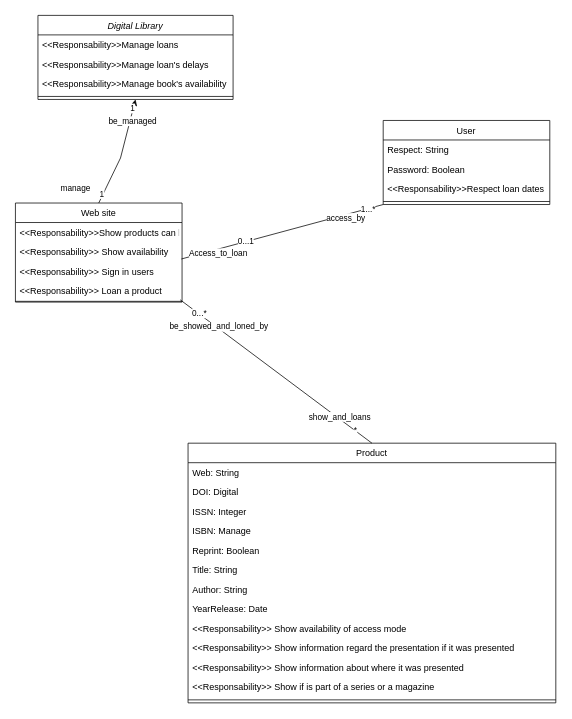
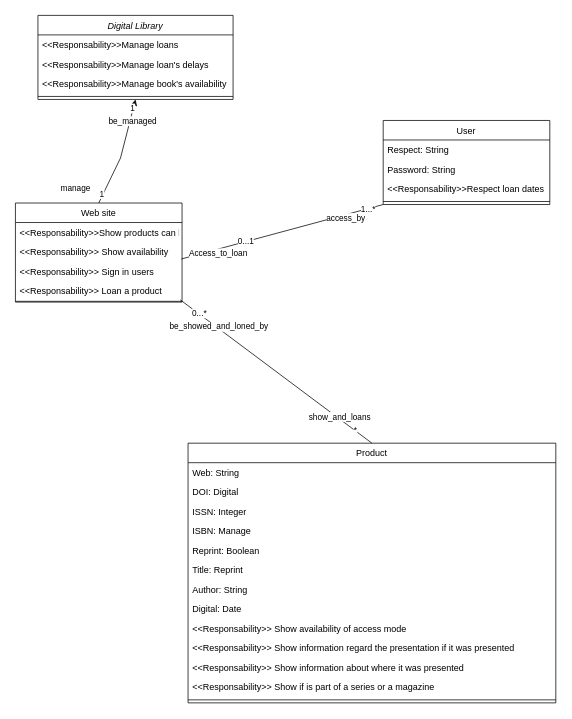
  <mxCell id="0" />
  <mxCell id="1" parent="0" />
  <mxCell id="2" value="Digital Library" style="swimlane;fontStyle=2;align=center;verticalAlign=top;childLayout=stackLayout;horizontal=1;startSize=26;horizontalStack=0;resizeParent=1;resizeLast=0;collapsible=1;marginBottom=0;rounded=0;shadow=0;strokeWidth=1;" parent="1" vertex="1"><mxGeometry x="50" y="20" width="260" height="112" as="geometry"><mxRectangle x="230" y="140" width="160" height="26" as="alternateBounds" /></mxGeometry></mxCell>
  <mxCell id="3" value="&lt;&lt;Responsability&gt;&gt;Manage loans" style="text;align=left;verticalAlign=top;spacingLeft=4;spacingRight=4;overflow=hidden;rotatable=0;points=[[0,0.5],[1,0.5]];portConstraint=eastwest;" parent="2" vertex="1"><mxGeometry y="26" width="260" height="26" as="geometry" /></mxCell>
  <mxCell id="4" value="&lt;&lt;Responsability&gt;&gt;Manage loan's delays " style="text;align=left;verticalAlign=top;spacingLeft=4;spacingRight=4;overflow=hidden;rotatable=0;points=[[0,0.5],[1,0.5]];portConstraint=eastwest;rounded=0;shadow=0;html=0;" parent="2" vertex="1"><mxGeometry y="52" width="260" height="26" as="geometry" /></mxCell>
  <mxCell id="5" value="&lt;&lt;Responsability&gt;&gt;Manage book's availability" style="text;align=left;verticalAlign=top;spacingLeft=4;spacingRight=4;overflow=hidden;rotatable=0;points=[[0,0.5],[1,0.5]];portConstraint=eastwest;rounded=0;shadow=0;html=0;" parent="2" vertex="1"><mxGeometry y="78" width="260" height="26" as="geometry" /></mxCell>
  <mxCell id="6" value="" style="line;html=1;strokeWidth=1;align=left;verticalAlign=middle;spacingTop=-1;spacingLeft=3;spacingRight=3;rotatable=0;labelPosition=right;points=[];portConstraint=eastwest;" parent="2" vertex="1"><mxGeometry y="104" width="260" height="8" as="geometry" /></mxCell>
  <mxCell id="7" value="Product" style="swimlane;fontStyle=0;align=center;verticalAlign=top;childLayout=stackLayout;horizontal=1;startSize=26;horizontalStack=0;resizeParent=1;resizeLast=0;collapsible=1;marginBottom=0;rounded=0;shadow=0;strokeWidth=1;" parent="1" vertex="1"><mxGeometry x="250" y="590" width="490" height="346" as="geometry"><mxRectangle x="130" y="380" width="160" height="26" as="alternateBounds" /></mxGeometry></mxCell>
  <mxCell id="8" value="Web: String" style="text;align=left;verticalAlign=top;spacingLeft=4;spacingRight=4;overflow=hidden;rotatable=0;points=[[0,0.5],[1,0.5]];portConstraint=eastwest;" parent="7" vertex="1"><mxGeometry y="26" width="490" height="26" as="geometry" /></mxCell>
  <mxCell id="9" value="DOI: Digital" style="text;align=left;verticalAlign=top;spacingLeft=4;spacingRight=4;overflow=hidden;rotatable=0;points=[[0,0.5],[1,0.5]];portConstraint=eastwest;rounded=0;shadow=0;html=0;" parent="7" vertex="1"><mxGeometry y="52" width="490" height="26" as="geometry" /></mxCell>
  <mxCell id="10" value="ISSN: Integer" style="text;align=left;verticalAlign=top;spacingLeft=4;spacingRight=4;overflow=hidden;rotatable=0;points=[[0,0.5],[1,0.5]];portConstraint=eastwest;rounded=0;shadow=0;html=0;" vertex="1" parent="7"><mxGeometry y="78" width="490" height="26" as="geometry" /></mxCell>
  <mxCell id="11" value="ISBN: Manage" style="text;align=left;verticalAlign=top;spacingLeft=4;spacingRight=4;overflow=hidden;rotatable=0;points=[[0,0.5],[1,0.5]];portConstraint=eastwest;rounded=0;shadow=0;html=0;" vertex="1" parent="7"><mxGeometry y="104" width="490" height="26" as="geometry" /></mxCell>
  <mxCell id="12" value="Reprint: Boolean" style="text;align=left;verticalAlign=top;spacingLeft=4;spacingRight=4;overflow=hidden;rotatable=0;points=[[0,0.5],[1,0.5]];portConstraint=eastwest;rounded=0;shadow=0;html=0;" vertex="1" parent="7"><mxGeometry y="130" width="490" height="26" as="geometry" /></mxCell>
- <mxCell id="13" value="Title: String" style="text;align=left;verticalAlign=top;spacingLeft=4;spacingRight=4;overflow=hidden;rotatable=0;points=[[0,0.5],[1,0.5]];portConstraint=eastwest;" vertex="1" parent="7"><mxGeometry y="156" width="490" height="26" as="geometry" /></mxCell>
+ <mxCell id="13" value="Title: Reprint" style="text;align=left;verticalAlign=top;spacingLeft=4;spacingRight=4;overflow=hidden;rotatable=0;points=[[0,0.5],[1,0.5]];portConstraint=eastwest;" vertex="1" parent="7"><mxGeometry y="156" width="490" height="26" as="geometry" /></mxCell>
  <mxCell id="14" value="Author: String" style="text;align=left;verticalAlign=top;spacingLeft=4;spacingRight=4;overflow=hidden;rotatable=0;points=[[0,0.5],[1,0.5]];portConstraint=eastwest;" vertex="1" parent="7"><mxGeometry y="182" width="490" height="26" as="geometry" /></mxCell>
- <mxCell id="15" value="YearRelease: Date" style="text;align=left;verticalAlign=top;spacingLeft=4;spacingRight=4;overflow=hidden;rotatable=0;points=[[0,0.5],[1,0.5]];portConstraint=eastwest;" vertex="1" parent="7"><mxGeometry y="208" width="490" height="26" as="geometry" /></mxCell>
+ <mxCell id="15" value="Digital: Date" style="text;align=left;verticalAlign=top;spacingLeft=4;spacingRight=4;overflow=hidden;rotatable=0;points=[[0,0.5],[1,0.5]];portConstraint=eastwest;" vertex="1" parent="7"><mxGeometry y="208" width="490" height="26" as="geometry" /></mxCell>
  <mxCell id="16" value="&lt;&lt;Responsability&gt;&gt; Show availability of access mode" style="text;align=left;verticalAlign=top;spacingLeft=4;spacingRight=4;overflow=hidden;rotatable=0;points=[[0,0.5],[1,0.5]];portConstraint=eastwest;" vertex="1" parent="7"><mxGeometry y="234" width="490" height="26" as="geometry" /></mxCell>
  <mxCell id="17" value="&lt;&lt;Responsability&gt;&gt; Show information regard the presentation if it was presented" style="text;align=left;verticalAlign=top;spacingLeft=4;spacingRight=4;overflow=hidden;rotatable=0;points=[[0,0.5],[1,0.5]];portConstraint=eastwest;" vertex="1" parent="7"><mxGeometry y="260" width="490" height="26" as="geometry" /></mxCell>
  <mxCell id="18" value="&lt;&lt;Responsability&gt;&gt; Show information about where it was presented" style="text;align=left;verticalAlign=top;spacingLeft=4;spacingRight=4;overflow=hidden;rotatable=0;points=[[0,0.5],[1,0.5]];portConstraint=eastwest;" vertex="1" parent="7"><mxGeometry y="286" width="490" height="26" as="geometry" /></mxCell>
  <mxCell id="19" value="&lt;&lt;Responsability&gt;&gt; Show if is part of a series or a magazine" style="text;align=left;verticalAlign=top;spacingLeft=4;spacingRight=4;overflow=hidden;rotatable=0;points=[[0,0.5],[1,0.5]];portConstraint=eastwest;" vertex="1" parent="7"><mxGeometry y="312" width="490" height="26" as="geometry" /></mxCell>
  <mxCell id="20" value="" style="line;html=1;strokeWidth=1;align=left;verticalAlign=middle;spacingTop=-1;spacingLeft=3;spacingRight=3;rotatable=0;labelPosition=right;points=[];portConstraint=eastwest;" parent="7" vertex="1"><mxGeometry y="338" width="490" height="8" as="geometry" /></mxCell>
  <mxCell id="21" value="User" style="swimlane;fontStyle=0;align=center;verticalAlign=top;childLayout=stackLayout;horizontal=1;startSize=26;horizontalStack=0;resizeParent=1;resizeLast=0;collapsible=1;marginBottom=0;rounded=0;shadow=0;strokeWidth=1;" parent="1" vertex="1"><mxGeometry x="510" y="160" width="222" height="112" as="geometry"><mxRectangle x="550" y="140" width="160" height="26" as="alternateBounds" /></mxGeometry></mxCell>
  <mxCell id="22" value="Respect: String" style="text;align=left;verticalAlign=top;spacingLeft=4;spacingRight=4;overflow=hidden;rotatable=0;points=[[0,0.5],[1,0.5]];portConstraint=eastwest;" parent="21" vertex="1"><mxGeometry y="26" width="222" height="26" as="geometry" /></mxCell>
- <mxCell id="23" value="Password: Boolean" style="text;align=left;verticalAlign=top;spacingLeft=4;spacingRight=4;overflow=hidden;rotatable=0;points=[[0,0.5],[1,0.5]];portConstraint=eastwest;rounded=0;shadow=0;html=0;" parent="21" vertex="1"><mxGeometry y="52" width="222" height="26" as="geometry" /></mxCell>
+ <mxCell id="23" value="Password: String" style="text;align=left;verticalAlign=top;spacingLeft=4;spacingRight=4;overflow=hidden;rotatable=0;points=[[0,0.5],[1,0.5]];portConstraint=eastwest;rounded=0;shadow=0;html=0;" parent="21" vertex="1"><mxGeometry y="52" width="222" height="26" as="geometry" /></mxCell>
  <mxCell id="24" value="&lt;&lt;Responsability&gt;&gt;Respect loan dates" style="text;align=left;verticalAlign=top;spacingLeft=4;spacingRight=4;overflow=hidden;rotatable=0;points=[[0,0.5],[1,0.5]];portConstraint=eastwest;rounded=0;shadow=0;html=0;" vertex="1" parent="21"><mxGeometry y="78" width="222" height="26" as="geometry" /></mxCell>
  <mxCell id="25" value="" style="line;html=1;strokeWidth=1;align=left;verticalAlign=middle;spacingTop=-1;spacingLeft=3;spacingRight=3;rotatable=0;labelPosition=right;points=[];portConstraint=eastwest;" parent="21" vertex="1"><mxGeometry y="104" width="222" height="8" as="geometry" /></mxCell>
  <mxCell id="26" value="Web site" style="swimlane;fontStyle=0;align=center;verticalAlign=top;childLayout=stackLayout;horizontal=1;startSize=26;horizontalStack=0;resizeParent=1;resizeLast=0;collapsible=1;marginBottom=0;rounded=0;shadow=0;strokeWidth=1;" parent="1" vertex="1"><mxGeometry x="20" y="270" width="222" height="132" as="geometry"><mxRectangle x="340" y="380" width="170" height="26" as="alternateBounds" /></mxGeometry></mxCell>
  <mxCell id="27" value="&lt;&lt;Responsability&gt;&gt;Show products can be read" style="text;align=left;verticalAlign=top;spacingLeft=4;spacingRight=4;overflow=hidden;rotatable=0;points=[[0,0.5],[1,0.5]];portConstraint=eastwest;" parent="26" vertex="1"><mxGeometry y="26" width="222" height="26" as="geometry" /></mxCell>
  <mxCell id="28" value="&lt;&lt;Responsability&gt;&gt; Show availability" style="text;align=left;verticalAlign=top;spacingLeft=4;spacingRight=4;overflow=hidden;rotatable=0;points=[[0,0.5],[1,0.5]];portConstraint=eastwest;" vertex="1" parent="26"><mxGeometry y="52" width="222" height="26" as="geometry" /></mxCell>
  <mxCell id="29" value="&lt;&lt;Responsability&gt;&gt; Sign in users" style="text;align=left;verticalAlign=top;spacingLeft=4;spacingRight=4;overflow=hidden;rotatable=0;points=[[0,0.5],[1,0.5]];portConstraint=eastwest;" vertex="1" parent="26"><mxGeometry y="78" width="222" height="26" as="geometry" /></mxCell>
  <mxCell id="30" value="&lt;&lt;Responsability&gt;&gt; Loan a product" style="text;align=left;verticalAlign=top;spacingLeft=4;spacingRight=4;overflow=hidden;rotatable=0;points=[[0,0.5],[1,0.5]];portConstraint=eastwest;" vertex="1" parent="26"><mxGeometry y="104" width="222" height="26" as="geometry" /></mxCell>
  <mxCell id="31" value="" style="line;html=1;strokeWidth=1;align=left;verticalAlign=middle;spacingTop=-1;spacingLeft=3;spacingRight=3;rotatable=0;labelPosition=right;points=[];portConstraint=eastwest;" parent="26" vertex="1"><mxGeometry y="130" width="222" height="2" as="geometry" /></mxCell>
  <mxCell id="32" value="" style="endArrow=classic;html=1;rounded=0;exitX=0.5;exitY=0;exitDx=0;exitDy=0;entryX=0.5;entryY=1;entryDx=0;entryDy=0;" edge="1" parent="1" source="26" target="2"><mxGeometry width="50" height="50" relative="1" as="geometry"><mxPoint x="180" y="240" as="sourcePoint" /><mxPoint x="230" y="190" as="targetPoint" /><Array as="points"><mxPoint x="160" y="210" /></Array></mxGeometry></mxCell>
  <mxCell id="33" value="1" style="edgeLabel;html=1;align=center;verticalAlign=middle;resizable=0;points=[];" vertex="1" connectable="0" parent="32"><mxGeometry x="-0.823" y="2" relative="1" as="geometry"><mxPoint as="offset" /></mxGeometry></mxCell>
  <mxCell id="34" value="1" style="edgeLabel;html=1;align=center;verticalAlign=middle;resizable=0;points=[];" vertex="1" connectable="0" parent="32"><mxGeometry x="0.832" y="2" relative="1" as="geometry"><mxPoint as="offset" /></mxGeometry></mxCell>
  <mxCell id="35" value="manage" style="edgeLabel;html=1;align=center;verticalAlign=middle;resizable=0;points=[];" vertex="1" connectable="0" parent="32"><mxGeometry x="-0.684" y="-1" relative="1" as="geometry"><mxPoint x="-42" as="offset" /></mxGeometry></mxCell>
  <mxCell id="36" value="be_managed" style="edgeLabel;html=1;align=center;verticalAlign=middle;resizable=0;points=[];" vertex="1" connectable="0" parent="32"><mxGeometry x="0.599" y="-3" relative="1" as="geometry"><mxPoint as="offset" /></mxGeometry></mxCell>
  <mxCell id="37" value="" style="endArrow=none;html=1;rounded=0;entryX=0.5;entryY=0;entryDx=0;entryDy=0;exitX=0.989;exitY=-0.5;exitDx=0;exitDy=0;exitPerimeter=0;" edge="1" parent="1" source="31" target="7"><mxGeometry width="50" height="50" relative="1" as="geometry"><mxPoint x="300" y="380" as="sourcePoint" /><mxPoint x="350" y="330" as="targetPoint" /><Array as="points" /></mxGeometry></mxCell>
  <mxCell id="38" value="*" style="edgeLabel;html=1;align=center;verticalAlign=middle;resizable=0;points=[];" vertex="1" connectable="0" parent="37"><mxGeometry x="0.825" y="1" relative="1" as="geometry"><mxPoint x="-1" as="offset" /></mxGeometry></mxCell>
  <mxCell id="39" value="show_and_loans" style="edgeLabel;html=1;align=center;verticalAlign=middle;resizable=0;points=[];" vertex="1" connectable="0" parent="37"><mxGeometry x="0.648" y="2" relative="1" as="geometry"><mxPoint as="offset" /></mxGeometry></mxCell>
  <mxCell id="40" value="0...*" style="edgeLabel;html=1;align=center;verticalAlign=middle;resizable=0;points=[];" vertex="1" connectable="0" parent="37"><mxGeometry x="-0.803" y="1" relative="1" as="geometry"><mxPoint as="offset" /></mxGeometry></mxCell>
  <mxCell id="41" value="be_showed_and_loned_by" style="edgeLabel;html=1;align=center;verticalAlign=middle;resizable=0;points=[];" vertex="1" connectable="0" parent="37"><mxGeometry x="-0.612" y="2" relative="1" as="geometry"><mxPoint as="offset" /></mxGeometry></mxCell>
  <mxCell id="42" value="" style="endArrow=none;html=1;rounded=0;exitX=0.996;exitY=0.869;exitDx=0;exitDy=0;exitPerimeter=0;" edge="1" parent="1" source="28"><mxGeometry width="50" height="50" relative="1" as="geometry"><mxPoint x="324" y="250" as="sourcePoint" /><mxPoint x="510" y="272" as="targetPoint" /></mxGeometry></mxCell>
  <mxCell id="43" value="Access_to_loan" style="edgeLabel;html=1;align=center;verticalAlign=middle;resizable=0;points=[];" vertex="1" connectable="0" parent="42"><mxGeometry x="-0.749" relative="1" as="geometry"><mxPoint x="15" y="1" as="offset" /></mxGeometry></mxCell>
  <mxCell id="44" value="0...1" style="edgeLabel;html=1;align=center;verticalAlign=middle;resizable=0;points=[];" vertex="1" connectable="0" parent="42"><mxGeometry x="-0.361" y="1" relative="1" as="geometry"><mxPoint as="offset" /></mxGeometry></mxCell>
  <mxCell id="45" value="access_by" style="edgeLabel;html=1;align=center;verticalAlign=middle;resizable=0;points=[];" vertex="1" connectable="0" parent="42"><mxGeometry x="0.868" y="1" relative="1" as="geometry"><mxPoint x="-32" y="14" as="offset" /></mxGeometry></mxCell>
  <mxCell id="46" value="1...*" style="edgeLabel;html=1;align=center;verticalAlign=middle;resizable=0;points=[];" vertex="1" connectable="0" parent="42"><mxGeometry x="0.903" y="-3" relative="1" as="geometry"><mxPoint x="-8" as="offset" /></mxGeometry></mxCell>
